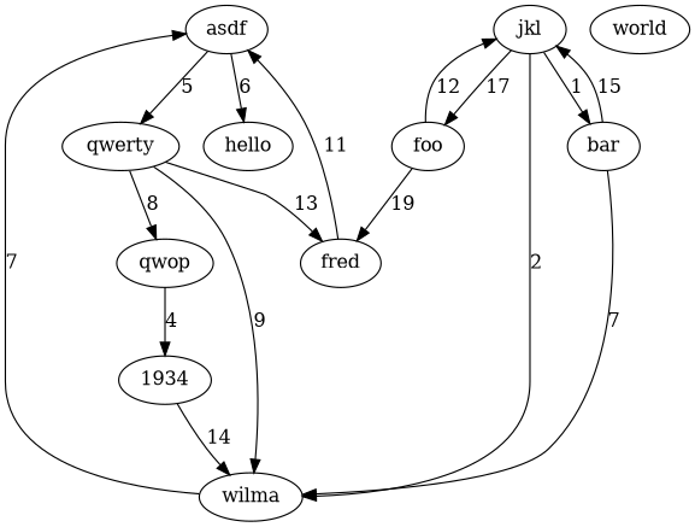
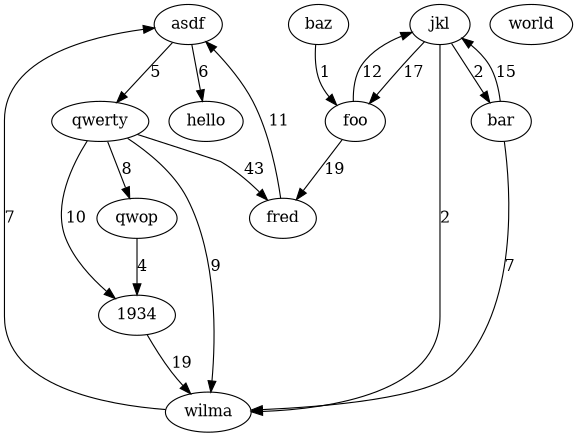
  digraph {
    asdf
    hello
    qwerty
    wilma
    n5 [label=1934]
    fred
    qwop
    jkl
    bar
    foo
+   baz
    world
    asdf -> hello [label=6]
    asdf -> qwerty [label=5]
    qwerty -> wilma [label=9]
-   qwerty -> fred [label=13]
+   qwerty -> n5 [label=10]
+   qwerty -> fred [label=43]
    qwerty -> qwop [label=8]
    wilma -> asdf [label=7]
-   n5 -> wilma [label=14]
+   n5 -> wilma [label=19]
    fred -> asdf [label=11]
    qwop -> n5 [label=4]
    jkl -> wilma [label=2]
-   jkl -> bar [label=1]
+   jkl -> bar [label=2]
    jkl -> foo [label=17]
    bar -> wilma [label=7]
    bar -> jkl [label=15]
    foo -> fred [label=19]
    foo -> jkl [label=12]
+   baz -> foo [label=1]
  }
